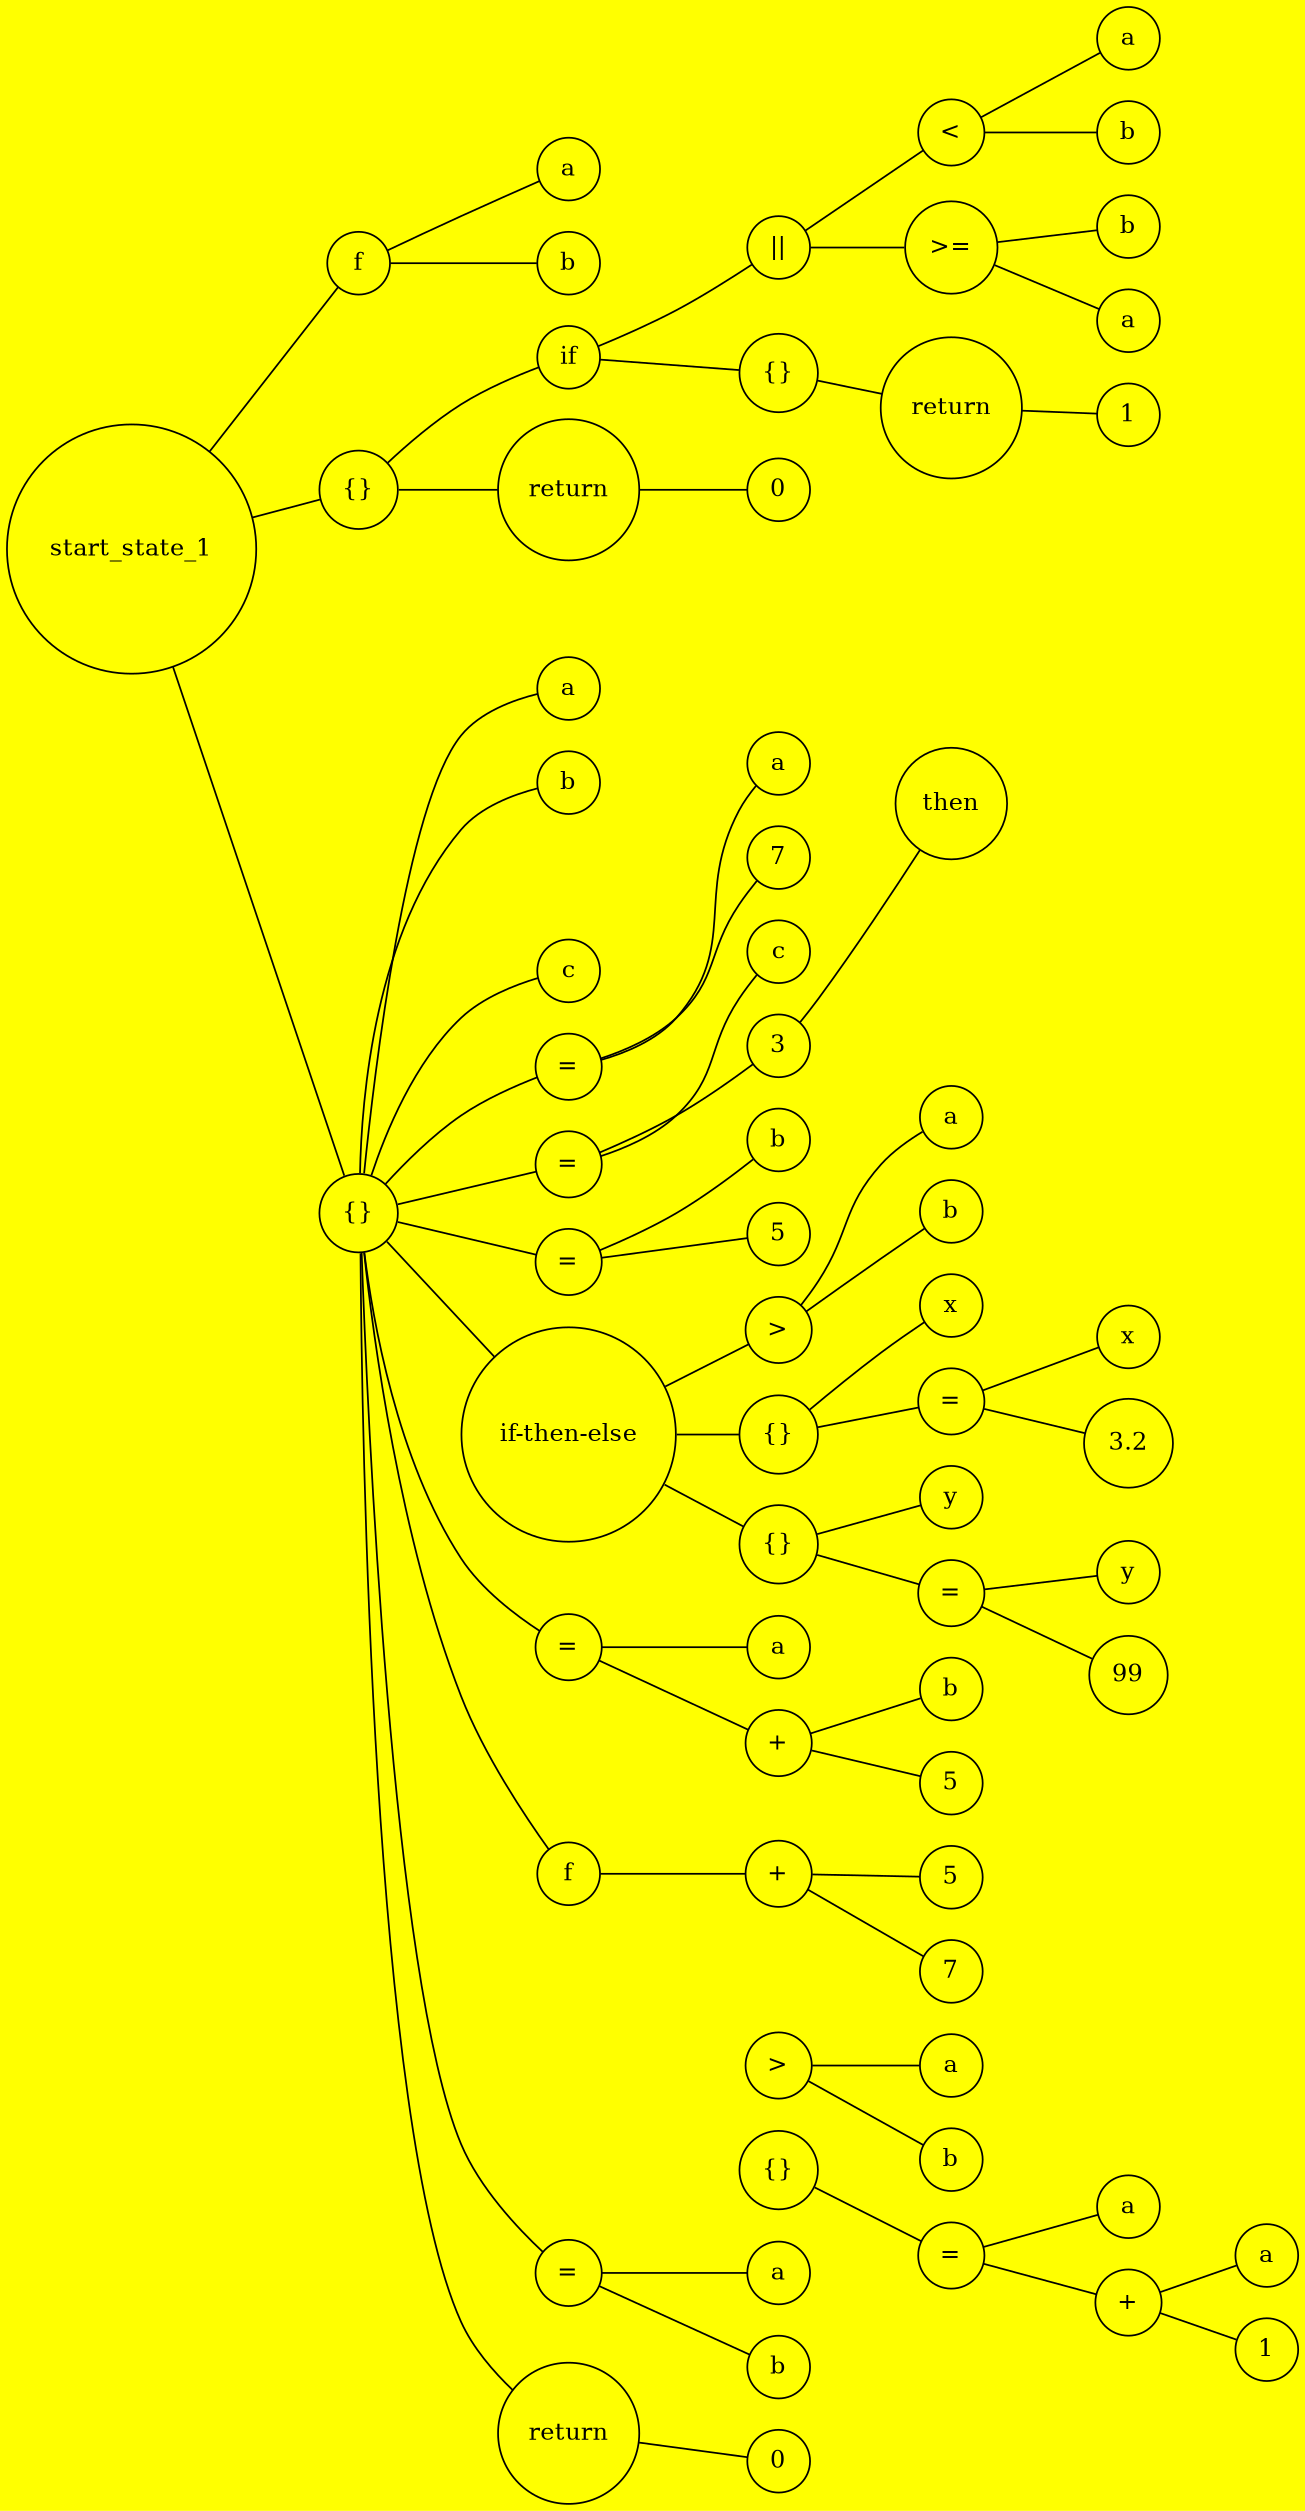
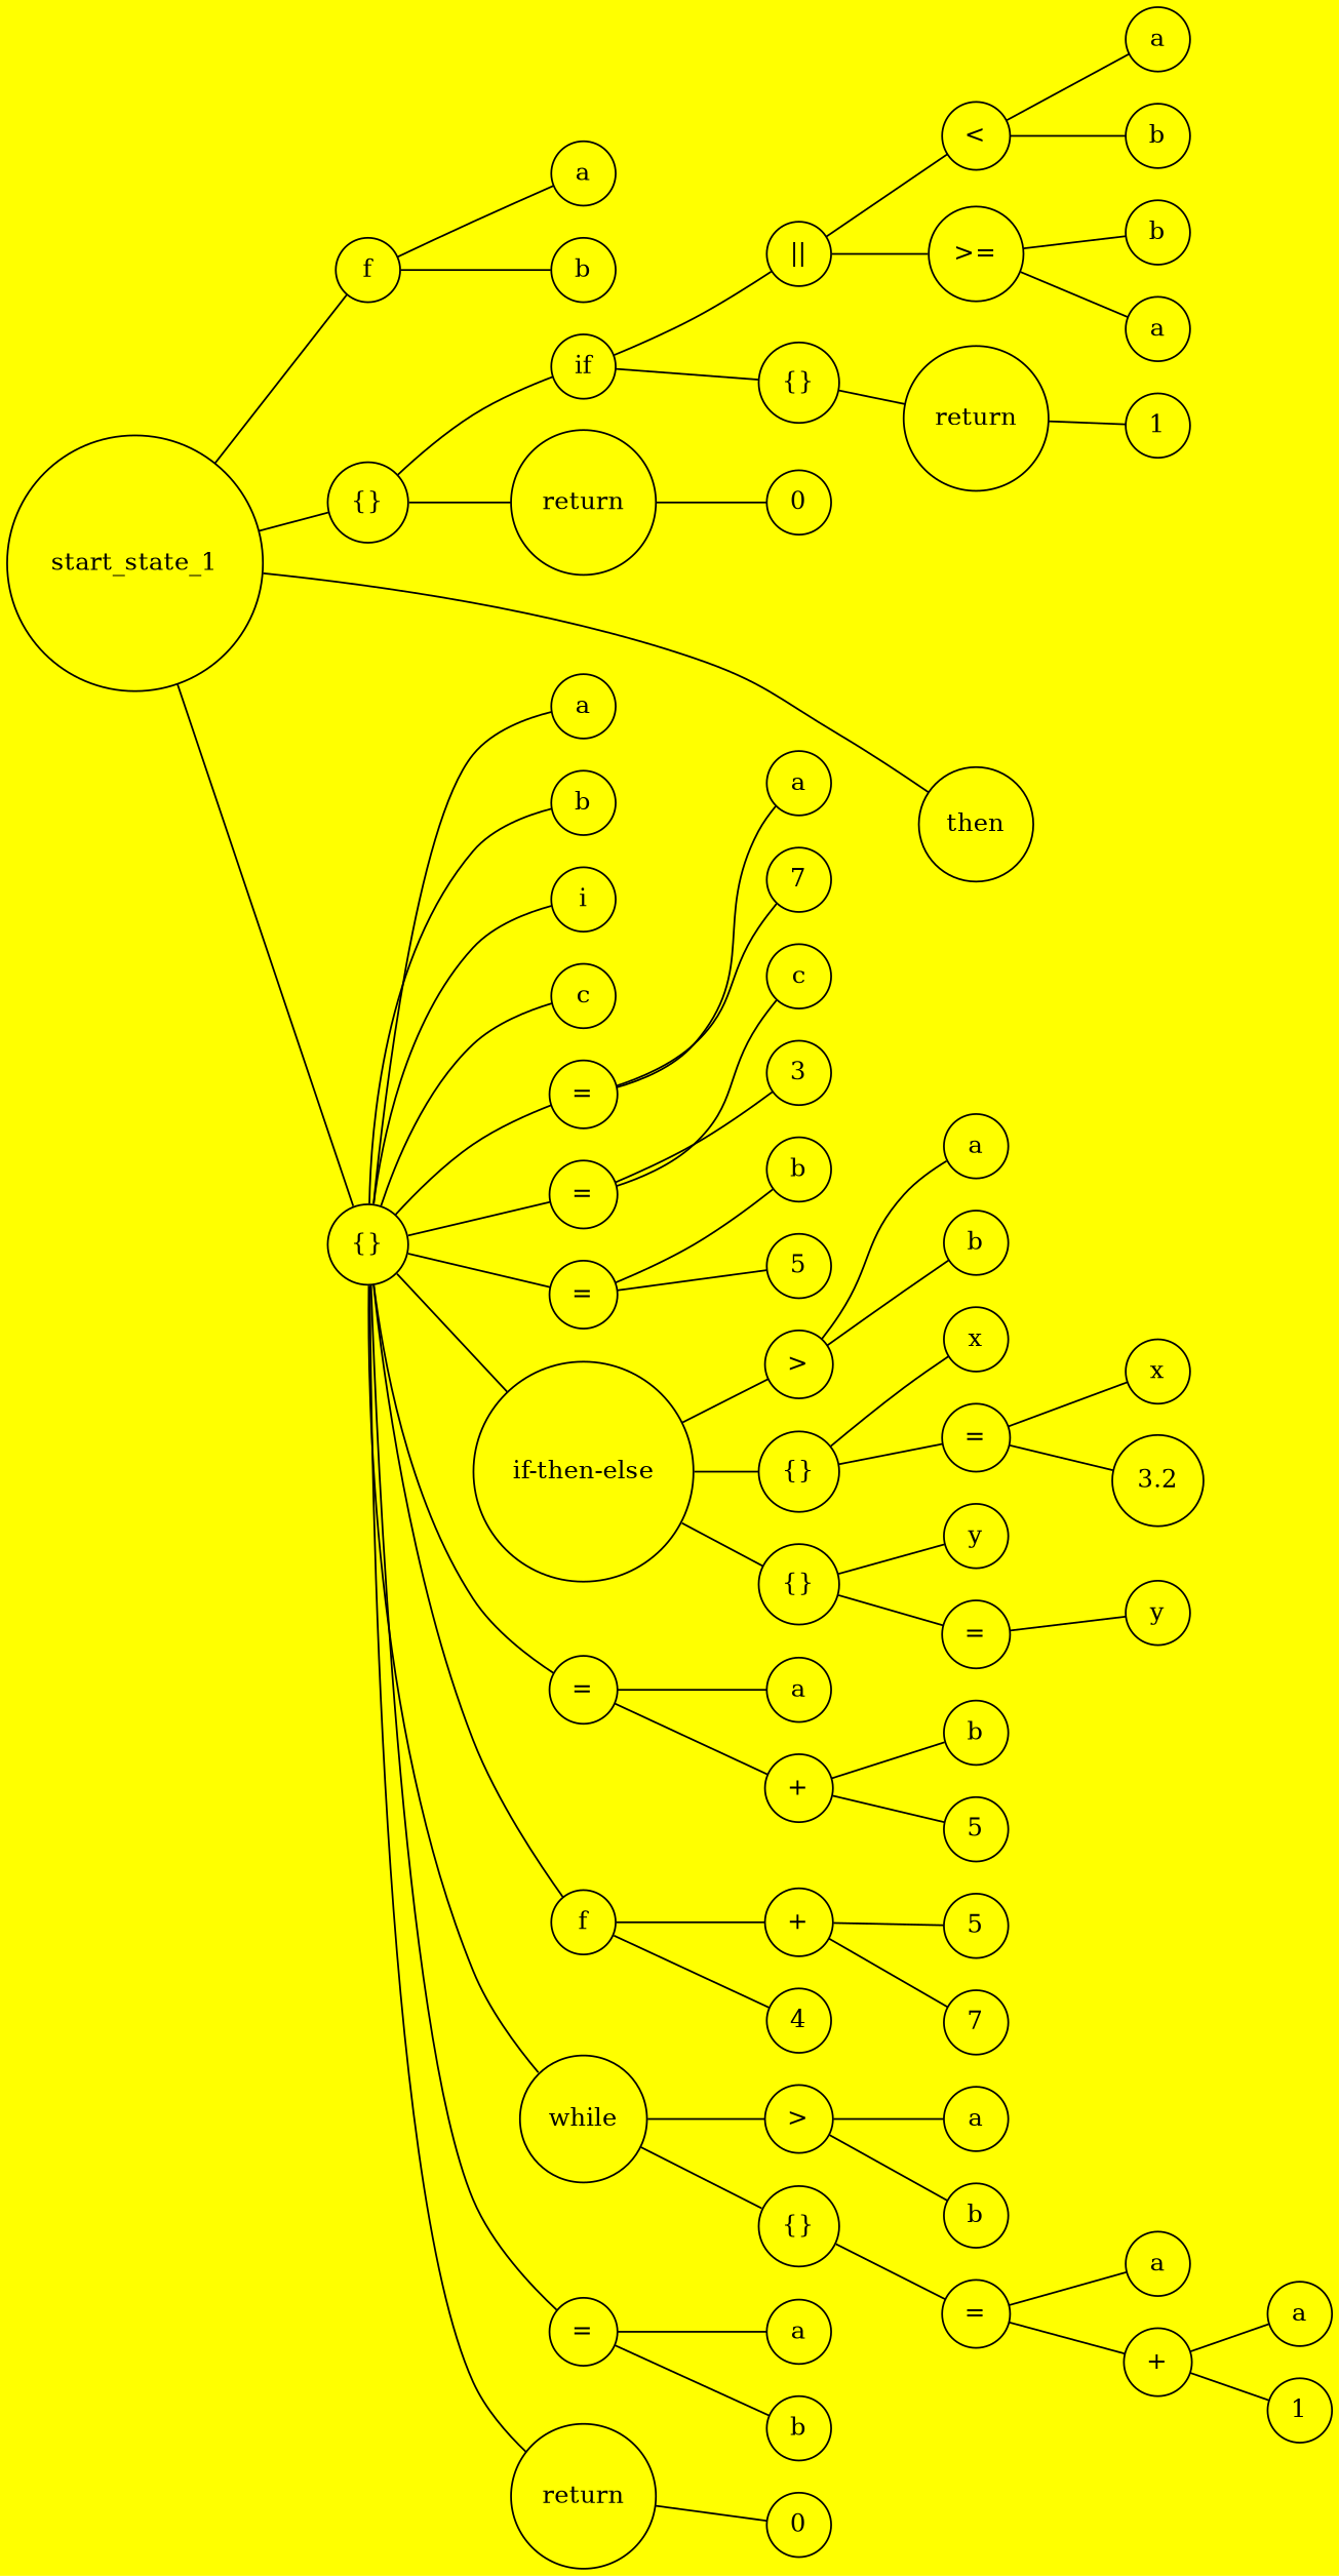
  graph {
    bgcolor=yellow
    rankdir=LR
    node [shape=circle]
    n1 [label=start_state_1]
    n2 [label=f]
    n3 [label="{}"]
    n4 [label=then]
    n5 [label="{}"]
    n6 [label=a]
    n7 [label=b]
    n8 [label=if]
    n9 [label=return]
    n10 [label=a]
    n11 [label=b]
+   n12 [label=i]
    n13 [label=c]
    n14 [label="="]
    n15 [label="="]
    n16 [label="="]
    n17 [label="if-then-else"]
    n18 [label="="]
    n19 [label=f]
+   n20 [label=while]
    n21 [label="="]
    n22 [label=return]
    n23 [label="||"]
    n24 [label="{}"]
    n25 [label=0]
    n26 [label="<"]
    n27 [label=">="]
    n28 [label=return]
    n29 [label=a]
    n30 [label=b]
    n31 [label=b]
    n32 [label=a]
    n33 [label=1]
    n34 [label=a]
    n35 [label=7]
    n36 [label=c]
    n37 [label=3]
    n38 [label=b]
    n39 [label=5]
    n40 [label=">"]
    n41 [label="{}"]
    n42 [label="{}"]
    n43 [label=a]
    n44 [label="+"]
    n45 [label="+"]
+   n46 [label=4]
    n47 [label=">"]
    n48 [label="{}"]
    n49 [label=a]
    n50 [label=b]
    n51 [label=0]
    n52 [label=a]
    n53 [label=b]
    n54 [label=x]
    n55 [label="="]
    n56 [label=y]
    n57 [label="="]
    n58 [label=x]
    n59 [label=3.2]
    n60 [label=y]
-   n61 [label=99]
    n62 [label=b]
    n63 [label=5]
    n64 [label=5]
    n65 [label=7]
    n66 [label=a]
    n67 [label=b]
    n68 [label="="]
    n69 [label=a]
    n70 [label="+"]
    n71 [label=a]
    n72 [label=1]
    n1 -- n2
    n1 -- n3
-   n37 -- n4
+   n1 -- n4
    n1 -- n5
    n2 -- n6
    n2 -- n7
    n3 -- n8
    n3 -- n9
    n5 -- n10
    n5 -- n11
+   n5 -- n12
    n5 -- n13
    n5 -- n14
    n5 -- n15
    n5 -- n16
    n5 -- n17
    n5 -- n18
    n5 -- n19
+   n5 -- n20
    n5 -- n21
    n5 -- n22
    n8 -- n23
    n8 -- n24
    n9 -- n25
    n14 -- n34
    n14 -- n35
    n15 -- n36
    n15 -- n37
    n16 -- n38
    n16 -- n39
    n17 -- n40
    n17 -- n41
    n17 -- n42
    n18 -- n43
    n18 -- n44
    n19 -- n45
+   n19 -- n46
+   n20 -- n47
+   n20 -- n48
    n21 -- n49
    n21 -- n50
    n22 -- n51
    n23 -- n26
    n23 -- n27
    n24 -- n28
    n26 -- n29
    n26 -- n30
    n27 -- n31
    n27 -- n32
    n28 -- n33
    n40 -- n52
    n40 -- n53
    n41 -- n54
    n41 -- n55
    n42 -- n56
    n42 -- n57
    n44 -- n62
    n44 -- n63
    n45 -- n64
    n45 -- n65
    n47 -- n66
    n47 -- n67
    n48 -- n68
    n55 -- n58
    n55 -- n59
    n57 -- n60
-   n57 -- n61
    n68 -- n69
    n68 -- n70
    n70 -- n71
    n70 -- n72
  }
